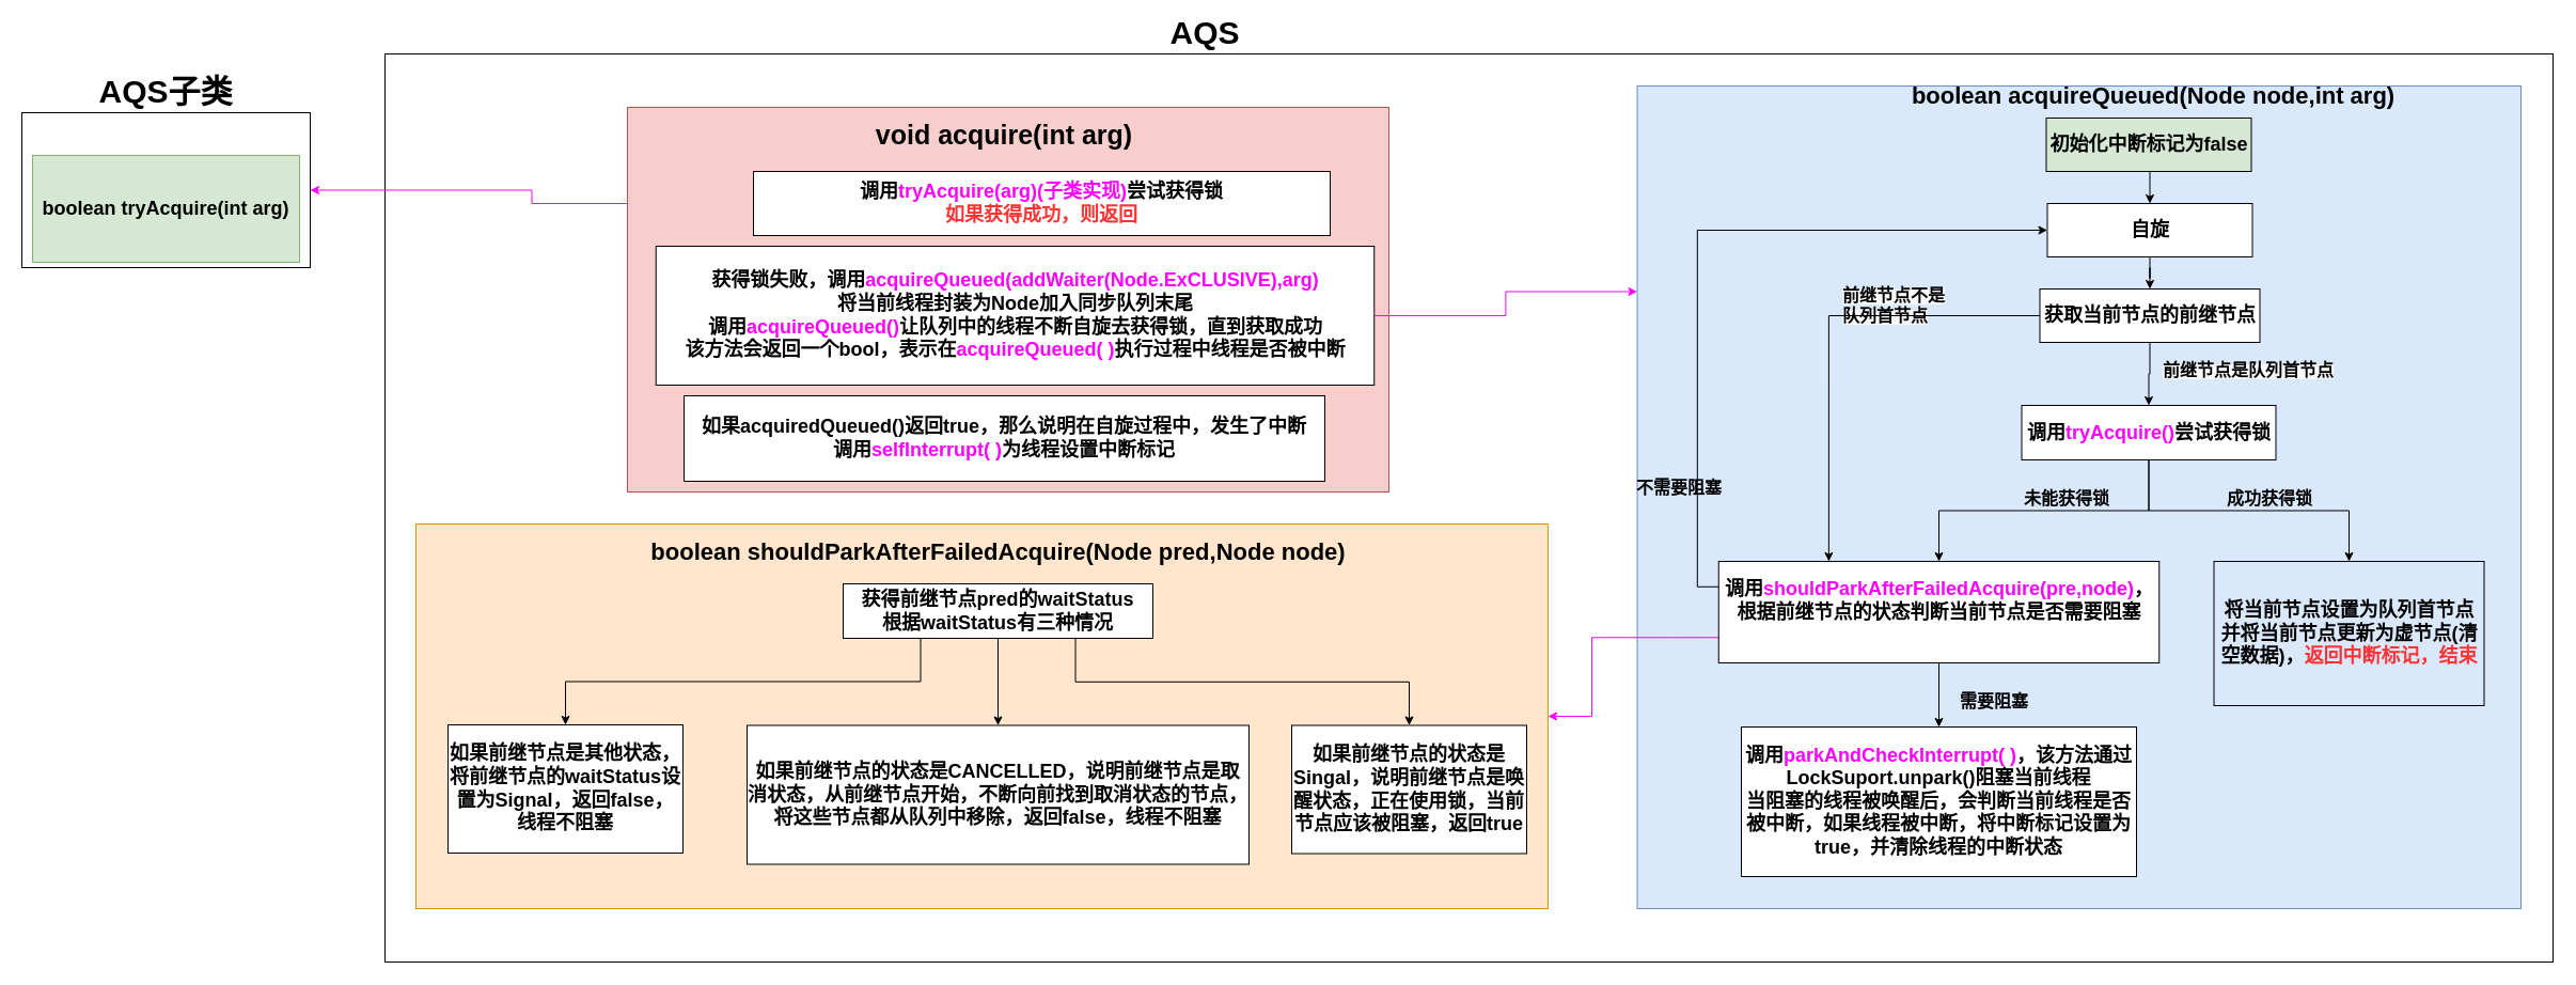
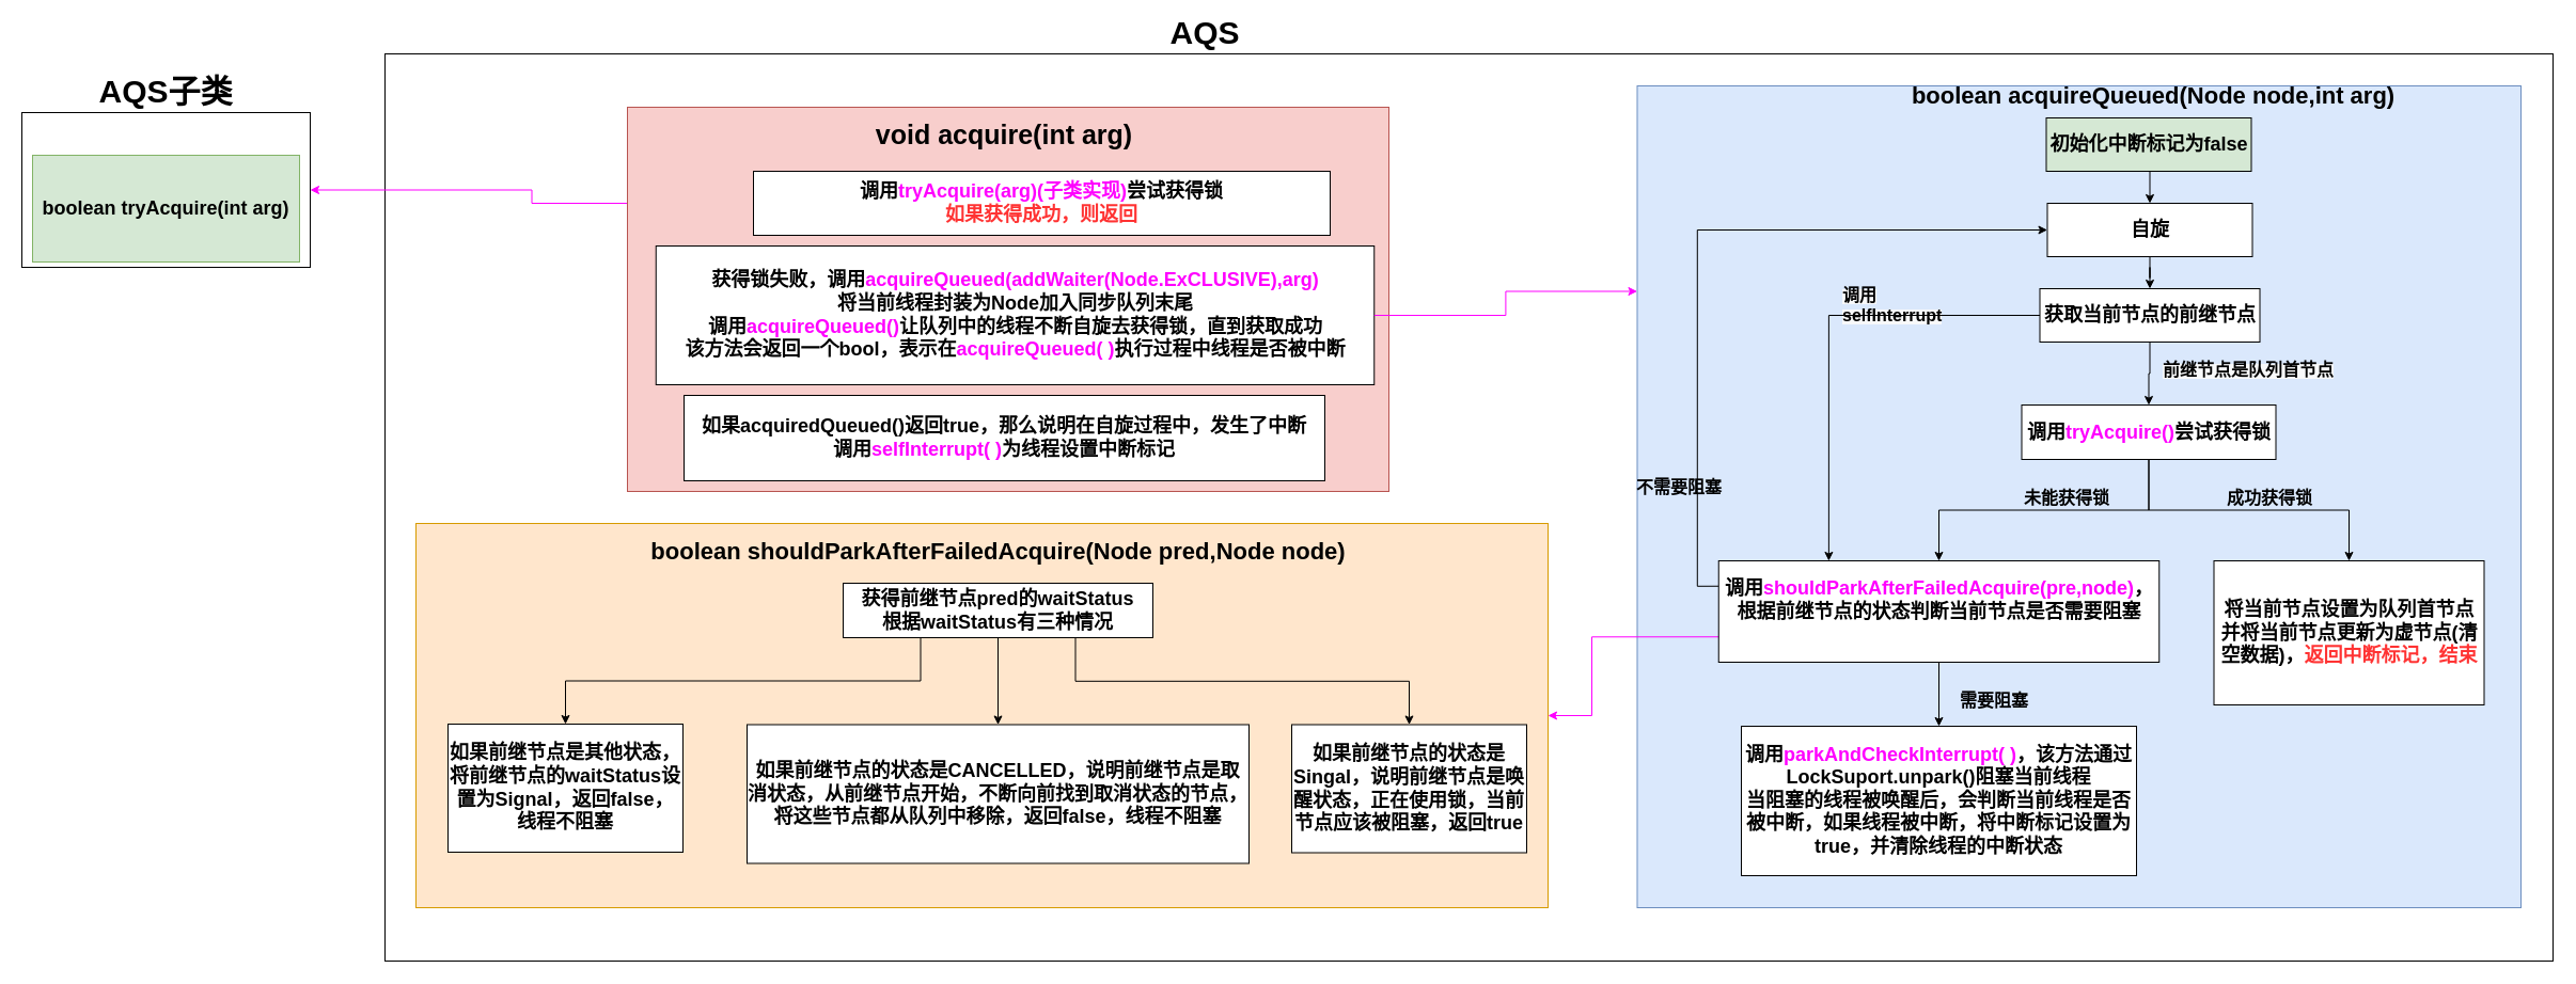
  <mxCell id="0" />
  <mxCell id="1" parent="0" />
  <mxCell id="2" value="" style="rounded=0;whiteSpace=wrap;html=1;" parent="1" vertex="1"><mxGeometry x="360" y="50" width="2030" height="850" as="geometry" /></mxCell>
  <mxCell id="3" value="&lt;b&gt;&lt;font style=&quot;font-size: 30px&quot;&gt;AQS&lt;/font&gt;&lt;/b&gt;" style="text;html=1;strokeColor=none;fillColor=none;align=center;verticalAlign=middle;whiteSpace=wrap;rounded=0;" parent="1" vertex="1"><mxGeometry x="1108" y="20" width="40" height="20" as="geometry" /></mxCell>
  <mxCell id="4" style="edgeStyle=orthogonalEdgeStyle;rounded=0;orthogonalLoop=1;jettySize=auto;html=1;exitX=0;exitY=0.5;exitDx=0;exitDy=0;fillColor=#0050ef;strokeColor=#FF00FF;" parent="1" source="44" target="16" edge="1"><mxGeometry relative="1" as="geometry" /></mxCell>
  <mxCell id="5" value="" style="group" parent="1" vertex="1" connectable="0"><mxGeometry x="389" y="490" width="1060" height="360" as="geometry" /></mxCell>
  <mxCell id="6" value="" style="rounded=0;whiteSpace=wrap;html=1;fillColor=#ffe6cc;strokeColor=#d79b00;" parent="5" vertex="1"><mxGeometry width="1060" height="360" as="geometry" /></mxCell>
  <mxCell id="7" value="&lt;b&gt;&lt;font style=&quot;font-size: 22px&quot;&gt;boolean shouldParkAfterFailedAcquire(Node pred,Node node)&lt;/font&gt;&lt;/b&gt;" style="text;html=1;strokeColor=none;fillColor=none;align=center;verticalAlign=middle;whiteSpace=wrap;rounded=0;" parent="5" vertex="1"><mxGeometry x="201.5" y="17" width="687" height="20" as="geometry" /></mxCell>
  <mxCell id="8" value="&lt;span style=&quot;font-size: 18px&quot;&gt;&lt;b&gt;获得前继节点pred的waitStatus&lt;br&gt;根据waitStatus有三种情况&lt;br&gt;&lt;/b&gt;&lt;/span&gt;" style="rounded=0;whiteSpace=wrap;html=1;" parent="5" vertex="1"><mxGeometry x="400" y="56" width="290" height="51" as="geometry" /></mxCell>
  <mxCell id="9" value="&lt;span style=&quot;font-size: 18px&quot;&gt;&lt;b&gt;如果前继节点的状态是Singal，说明前继节点是唤醒状态，正在使用锁，当前节点应该被阻塞，返回true&lt;/b&gt;&lt;/span&gt;" style="rounded=0;whiteSpace=wrap;html=1;" parent="5" vertex="1"><mxGeometry x="820" y="188.5" width="220" height="120" as="geometry" /></mxCell>
  <mxCell id="10" style="edgeStyle=orthogonalEdgeStyle;rounded=0;orthogonalLoop=1;jettySize=auto;html=1;exitX=0.75;exitY=1;exitDx=0;exitDy=0;entryX=0.5;entryY=0;entryDx=0;entryDy=0;" parent="5" source="8" target="9" edge="1"><mxGeometry relative="1" as="geometry" /></mxCell>
  <mxCell id="11" value="&lt;span style=&quot;font-size: 18px&quot;&gt;&lt;b&gt;如果前继节点的状态是CANCELLED，说明前继节点是取消状态，从前继节点开始，不断向前找到取消状态的节点，将这些节点都从队列中移除，返回false，线程不阻塞&lt;/b&gt;&lt;/span&gt;" style="rounded=0;whiteSpace=wrap;html=1;" parent="5" vertex="1"><mxGeometry x="310" y="188.5" width="470" height="130" as="geometry" /></mxCell>
  <mxCell id="12" style="edgeStyle=orthogonalEdgeStyle;rounded=0;orthogonalLoop=1;jettySize=auto;html=1;exitX=0.5;exitY=1;exitDx=0;exitDy=0;entryX=0.5;entryY=0;entryDx=0;entryDy=0;" parent="5" source="8" target="11" edge="1"><mxGeometry relative="1" as="geometry" /></mxCell>
  <mxCell id="13" value="&lt;span style=&quot;font-size: 18px&quot;&gt;&lt;b&gt;如果前继节点是其他状态，将前继节点的waitStatus设置为Signal，返回false，&lt;/b&gt;&lt;/span&gt;&lt;b style=&quot;font-size: 18px&quot;&gt;线程不阻塞&lt;/b&gt;" style="rounded=0;whiteSpace=wrap;html=1;" parent="5" vertex="1"><mxGeometry x="30" y="188" width="220" height="120" as="geometry" /></mxCell>
  <mxCell id="14" style="edgeStyle=orthogonalEdgeStyle;rounded=0;orthogonalLoop=1;jettySize=auto;html=1;exitX=0.25;exitY=1;exitDx=0;exitDy=0;entryX=0.5;entryY=0;entryDx=0;entryDy=0;" parent="5" source="8" target="13" edge="1"><mxGeometry relative="1" as="geometry" /></mxCell>
  <mxCell id="15" value="" style="group" parent="1" vertex="1" connectable="0"><mxGeometry x="20" y="80" width="270" height="170" as="geometry" /></mxCell>
  <mxCell id="16" value="" style="rounded=0;whiteSpace=wrap;html=1;" parent="15" vertex="1"><mxGeometry y="25" width="270" height="145" as="geometry" /></mxCell>
  <mxCell id="17" value="&lt;b&gt;&lt;font style=&quot;font-size: 30px&quot;&gt;AQS子类&lt;/font&gt;&lt;/b&gt;" style="text;html=1;strokeColor=none;fillColor=none;align=center;verticalAlign=middle;whiteSpace=wrap;rounded=0;" parent="15" vertex="1"><mxGeometry x="65" width="140" height="10" as="geometry" /></mxCell>
  <mxCell id="18" value="&lt;b&gt;&lt;font style=&quot;font-size: 18px&quot;&gt;boolean tryAcquire(int arg)&lt;/font&gt;&lt;/b&gt;" style="rounded=0;whiteSpace=wrap;html=1;fillColor=#d5e8d4;strokeColor=#82b366;" parent="15" vertex="1"><mxGeometry x="10" y="65" width="250" height="100" as="geometry" /></mxCell>
  <mxCell id="19" value="" style="rounded=0;whiteSpace=wrap;html=1;fillColor=#dae8fc;strokeColor=#6c8ebf;" parent="1" vertex="1"><mxGeometry x="1532.5" y="80" width="827.5" height="770" as="geometry" /></mxCell>
  <mxCell id="20" value="&lt;b&gt;&lt;font style=&quot;font-size: 22px&quot;&gt;&amp;nbsp;boolean acquireQueued(Node node,int arg)&lt;/font&gt;&lt;/b&gt;" style="text;html=1;strokeColor=none;fillColor=none;align=center;verticalAlign=middle;whiteSpace=wrap;rounded=0;" parent="1" vertex="1"><mxGeometry x="1770.5" y="80" width="484" height="20" as="geometry" /></mxCell>
  <mxCell id="21" value="&lt;b&gt;&lt;font style=&quot;font-size: 18px&quot;&gt;获取当前节点的前继节点&lt;/font&gt;&lt;/b&gt;" style="rounded=0;whiteSpace=wrap;html=1;" parent="1" vertex="1"><mxGeometry x="1909.5" y="270" width="206" height="50" as="geometry" /></mxCell>
  <mxCell id="22" style="edgeStyle=orthogonalEdgeStyle;rounded=0;orthogonalLoop=1;jettySize=auto;html=1;exitX=0.5;exitY=1;exitDx=0;exitDy=0;" parent="1" source="23" target="21" edge="1"><mxGeometry x="1062.5" y="110" as="geometry" /></mxCell>
  <mxCell id="23" value="&lt;b&gt;&lt;font style=&quot;font-size: 18px&quot;&gt;自旋&lt;/font&gt;&lt;/b&gt;" style="rounded=0;whiteSpace=wrap;html=1;" parent="1" vertex="1"><mxGeometry x="1916.5" y="190" width="192" height="50" as="geometry" /></mxCell>
- <mxCell id="24" value="&lt;b style=&quot;color: rgb(0 , 0 , 0) ; font-family: &amp;#34;helvetica&amp;#34; ; font-size: 12px ; font-style: normal ; letter-spacing: normal ; text-align: center ; text-indent: 0px ; text-transform: none ; word-spacing: 0px ; background-color: rgb(248 , 249 , 250)&quot;&gt;&lt;font style=&quot;font-size: 16px&quot;&gt;前继节点不是队列首节点&lt;/font&gt;&lt;/b&gt;" style="text;whiteSpace=wrap;html=1;" parent="1" vertex="1"><mxGeometry x="1722.5" y="260" width="100" height="40" as="geometry" /></mxCell>
+ <mxCell id="24" value="&lt;b style=&quot;color: rgb(0 , 0 , 0) ; font-family: &amp;#34;helvetica&amp;#34; ; font-size: 12px ; font-style: normal ; letter-spacing: normal ; text-align: center ; text-indent: 0px ; text-transform: none ; word-spacing: 0px ; background-color: rgb(248 , 249 , 250)&quot;&gt;&lt;font style=&quot;font-size: 16px&quot;&gt;调用selfInterrupt&lt;/font&gt;&lt;/b&gt;" style="text;whiteSpace=wrap;html=1;" parent="1" vertex="1"><mxGeometry x="1722.5" y="260" width="100" height="40" as="geometry" /></mxCell>
  <mxCell id="25" value="&lt;span style=&quot;font-size: 18px&quot;&gt;&lt;b&gt;调用&lt;font color=&quot;#ff00ff&quot; style=&quot;font-size: 18px&quot;&gt;tryAcquire()&lt;/font&gt;尝试获得锁&lt;/b&gt;&lt;/span&gt;" style="rounded=0;whiteSpace=wrap;html=1;" parent="1" vertex="1"><mxGeometry x="1892.5" y="379" width="238" height="51" as="geometry" /></mxCell>
  <mxCell id="26" style="edgeStyle=orthogonalEdgeStyle;rounded=0;orthogonalLoop=1;jettySize=auto;html=1;exitX=0.5;exitY=1;exitDx=0;exitDy=0;entryX=0.5;entryY=0;entryDx=0;entryDy=0;" parent="1" source="21" target="25" edge="1"><mxGeometry x="1062.5" y="110" as="geometry" /></mxCell>
  <mxCell id="27" value="&lt;b style=&quot;color: rgb(0 , 0 , 0) ; font-family: &amp;#34;helvetica&amp;#34; ; font-size: 12px ; font-style: normal ; letter-spacing: normal ; text-align: center ; text-indent: 0px ; text-transform: none ; word-spacing: 0px ; background-color: rgb(248 , 249 , 250)&quot;&gt;&lt;font style=&quot;font-size: 16px&quot;&gt;前继节点是队列首节点&lt;/font&gt;&lt;/b&gt;" style="text;whiteSpace=wrap;html=1;" parent="1" vertex="1"><mxGeometry x="2022.5" y="330" width="170" height="30" as="geometry" /></mxCell>
- <mxCell id="28" value="&lt;b style=&quot;font-size: 18px&quot;&gt;&lt;font style=&quot;font-size: 18px&quot;&gt;将当前节点设置为队列首节点&lt;br&gt;并将当前节点更新为虚节点(清空数据)，&lt;font color=&quot;#ff3333&quot;&gt;返回中断标记，结束&lt;/font&gt;&lt;br&gt;&lt;/font&gt;&lt;/b&gt;" style="rounded=0;whiteSpace=wrap;html=1;fillColor=#dae8fc;" parent="1" vertex="1"><mxGeometry x="2072.5" y="525" width="253" height="135" as="geometry" /></mxCell>
+ <mxCell id="28" value="&lt;b style=&quot;font-size: 18px&quot;&gt;&lt;font style=&quot;font-size: 18px&quot;&gt;将当前节点设置为队列首节点&lt;br&gt;并将当前节点更新为虚节点(清空数据)，&lt;font color=&quot;#ff3333&quot;&gt;返回中断标记，结束&lt;/font&gt;&lt;br&gt;&lt;/font&gt;&lt;/b&gt;" style="rounded=0;whiteSpace=wrap;html=1;" parent="1" vertex="1"><mxGeometry x="2072.5" y="525" width="253" height="135" as="geometry" /></mxCell>
  <mxCell id="29" style="edgeStyle=orthogonalEdgeStyle;rounded=0;orthogonalLoop=1;jettySize=auto;html=1;exitX=0.5;exitY=1;exitDx=0;exitDy=0;entryX=0.5;entryY=0;entryDx=0;entryDy=0;" parent="1" source="25" target="28" edge="1"><mxGeometry x="1062.5" y="110" as="geometry" /></mxCell>
  <mxCell id="30" value="&lt;div style=&quot;text-align: center&quot;&gt;&lt;span style=&quot;font-size: 16px&quot;&gt;&lt;font face=&quot;helvetica&quot;&gt;&lt;b&gt;成功获得锁&lt;/b&gt;&lt;/font&gt;&lt;/span&gt;&lt;/div&gt;" style="text;whiteSpace=wrap;html=1;" parent="1" vertex="1"><mxGeometry x="2082.5" y="450" width="100" height="31" as="geometry" /></mxCell>
  <mxCell id="31" style="edgeStyle=orthogonalEdgeStyle;rounded=0;orthogonalLoop=1;jettySize=auto;html=1;exitX=0;exitY=0.25;exitDx=0;exitDy=0;entryX=0;entryY=0.5;entryDx=0;entryDy=0;" parent="1" source="33" target="23" edge="1"><mxGeometry relative="1" as="geometry" /></mxCell>
  <mxCell id="32" style="edgeStyle=orthogonalEdgeStyle;rounded=0;orthogonalLoop=1;jettySize=auto;html=1;exitX=0;exitY=0.75;exitDx=0;exitDy=0;strokeColor=#FF00FF;" parent="1" source="33" target="6" edge="1"><mxGeometry relative="1" as="geometry"><Array as="points"><mxPoint x="1490" y="596" /><mxPoint x="1490" y="670" /></Array></mxGeometry></mxCell>
  <mxCell id="33" value="&lt;b style=&quot;font-size: 18px&quot;&gt;&lt;font style=&quot;font-size: 18px&quot;&gt;调用&lt;font color=&quot;#ff00ff&quot; style=&quot;font-size: 18px&quot;&gt;shouldParkAfterFailedAcquire(pre,node)&lt;/font&gt;，根据前继节点的状态判断当前节点是否需要阻塞&lt;br&gt;&lt;br&gt;&lt;/font&gt;&lt;/b&gt;" style="rounded=0;whiteSpace=wrap;html=1;" parent="1" vertex="1"><mxGeometry x="1608.75" y="525" width="412.5" height="95" as="geometry" /></mxCell>
  <mxCell id="34" style="edgeStyle=orthogonalEdgeStyle;rounded=0;orthogonalLoop=1;jettySize=auto;html=1;exitX=0;exitY=0.5;exitDx=0;exitDy=0;entryX=0.25;entryY=0;entryDx=0;entryDy=0;" parent="1" source="21" target="33" edge="1"><mxGeometry x="1060" y="110" as="geometry" /></mxCell>
  <mxCell id="35" style="edgeStyle=orthogonalEdgeStyle;rounded=0;orthogonalLoop=1;jettySize=auto;html=1;exitX=0.5;exitY=1;exitDx=0;exitDy=0;entryX=0.5;entryY=0;entryDx=0;entryDy=0;" parent="1" source="25" target="33" edge="1"><mxGeometry x="1062.5" y="110" as="geometry" /></mxCell>
  <mxCell id="36" value="&lt;div style=&quot;text-align: center&quot;&gt;&lt;span style=&quot;font-size: 16px&quot;&gt;&lt;font face=&quot;helvetica&quot;&gt;&lt;b&gt;不需要阻塞&lt;/b&gt;&lt;/font&gt;&lt;/span&gt;&lt;/div&gt;" style="text;whiteSpace=wrap;html=1;" parent="1" vertex="1"><mxGeometry x="1530" y="440" width="100" height="31" as="geometry" /></mxCell>
  <mxCell id="37" value="&lt;div style=&quot;text-align: center&quot;&gt;&lt;span style=&quot;font-size: 16px&quot;&gt;&lt;font face=&quot;helvetica&quot;&gt;&lt;b&gt;未能获得锁&lt;/b&gt;&lt;/font&gt;&lt;/span&gt;&lt;/div&gt;" style="text;whiteSpace=wrap;html=1;" parent="1" vertex="1"><mxGeometry x="1892.5" y="450" width="100" height="31" as="geometry" /></mxCell>
  <mxCell id="38" value="&lt;b style=&quot;font-size: 18px&quot;&gt;&lt;font style=&quot;font-size: 18px&quot;&gt;调用&lt;font color=&quot;#ff00ff&quot; style=&quot;font-size: 18px&quot;&gt;parkAndCheckInterrupt( )&lt;/font&gt;，该方法通过LockSuport.unpark()阻塞当前线程&lt;br&gt;当阻塞的线程被唤醒后，会判断当前线程是否被中断，如果线程被中断，将中断标记设置为true，并清除线程的中断状态&lt;br&gt;&lt;/font&gt;&lt;/b&gt;" style="rounded=0;whiteSpace=wrap;html=1;" parent="1" vertex="1"><mxGeometry x="1630" y="680" width="370" height="140" as="geometry" /></mxCell>
  <mxCell id="39" style="edgeStyle=orthogonalEdgeStyle;rounded=0;orthogonalLoop=1;jettySize=auto;html=1;exitX=0.5;exitY=1;exitDx=0;exitDy=0;entryX=0.5;entryY=0;entryDx=0;entryDy=0;" parent="1" source="33" target="38" edge="1"><mxGeometry x="1062.5" y="110" as="geometry" /></mxCell>
  <mxCell id="40" value="&lt;div style=&quot;text-align: center&quot;&gt;&lt;span style=&quot;font-size: 16px&quot;&gt;&lt;font face=&quot;helvetica&quot;&gt;&lt;b&gt;需要阻塞&lt;/b&gt;&lt;/font&gt;&lt;/span&gt;&lt;/div&gt;" style="text;whiteSpace=wrap;html=1;" parent="1" vertex="1"><mxGeometry x="1832.5" y="640" width="100" height="31" as="geometry" /></mxCell>
  <mxCell id="41" value="" style="group" parent="1" vertex="1" connectable="0"><mxGeometry x="630" y="100" width="710" height="360" as="geometry" /></mxCell>
  <mxCell id="42" value="" style="rounded=0;whiteSpace=wrap;html=1;fillColor=#f8cecc;strokeColor=#b85450;" parent="41" vertex="1"><mxGeometry x="-43" width="713" height="360" as="geometry" /></mxCell>
  <mxCell id="43" value="&lt;b&gt;&lt;font style=&quot;font-size: 25px&quot;&gt;void acquire(int arg)&lt;/font&gt;&lt;/b&gt;" style="text;html=1;strokeColor=none;fillColor=none;align=center;verticalAlign=middle;whiteSpace=wrap;rounded=0;" parent="41" vertex="1"><mxGeometry x="140" y="15" width="340" height="20" as="geometry" /></mxCell>
  <mxCell id="44" value="&lt;b style=&quot;font-size: 18px&quot;&gt;调用&lt;font color=&quot;#ff00ff&quot; style=&quot;font-size: 18px&quot;&gt;tryAcquire(arg)(子类实现)&lt;/font&gt;尝试获得锁&lt;br&gt;&lt;font color=&quot;#ff3333&quot; style=&quot;font-size: 18px&quot;&gt;如果获得成功，&lt;font style=&quot;font-size: 18px&quot;&gt;则返回&lt;/font&gt;&lt;/font&gt;&lt;/b&gt;" style="rounded=0;whiteSpace=wrap;html=1;" parent="41" vertex="1"><mxGeometry x="75" y="60" width="540" height="60" as="geometry" /></mxCell>
  <mxCell id="45" value="&lt;b style=&quot;font-size: 18px&quot;&gt;&lt;font style=&quot;font-size: 18px&quot;&gt;获得锁失败，调用&lt;font color=&quot;#ff00ff&quot; style=&quot;font-size: 18px&quot;&gt;acquireQueued(addWaiter(Node.ExCLUSIVE),arg)&lt;/font&gt;&lt;br&gt;将当前线程封装为Node加入同步队列末尾&lt;br&gt;&lt;/font&gt;&lt;/b&gt;&lt;b style=&quot;font-size: 18px&quot;&gt;调用&lt;font color=&quot;#ff00ff&quot;&gt;acquireQueued()&lt;/font&gt;让队列中的线程不断自旋去获得锁，直到获取成功&lt;br&gt;&lt;/b&gt;&lt;b style=&quot;font-size: 18px&quot;&gt;&lt;font style=&quot;font-size: 18px&quot;&gt;该方法会返回一个bool，表示在&lt;font color=&quot;#ff00ff&quot;&gt;acquireQueued( )&lt;/font&gt;执行过程中线程是否被中断&lt;br&gt;&lt;/font&gt;&lt;/b&gt;" style="rounded=0;whiteSpace=wrap;html=1;" parent="41" vertex="1"><mxGeometry x="-16.25" y="130" width="672.5" height="130" as="geometry" /></mxCell>
  <mxCell id="46" value="&lt;b style=&quot;font-size: 18px&quot;&gt;如果acquiredQueued()返回true，那么说明在自旋过程中，发生了中断&lt;br&gt;调用&lt;font color=&quot;#ff00ff&quot;&gt;selfInterrupt( )&lt;/font&gt;为线程设置中断标记&lt;br&gt;&lt;/b&gt;" style="rounded=0;whiteSpace=wrap;html=1;" parent="41" vertex="1"><mxGeometry x="10" y="270" width="600" height="80" as="geometry" /></mxCell>
  <mxCell id="47" style="edgeStyle=orthogonalEdgeStyle;rounded=0;orthogonalLoop=1;jettySize=auto;html=1;exitX=1;exitY=0.5;exitDx=0;exitDy=0;entryX=0;entryY=0.25;entryDx=0;entryDy=0;strokeColor=#FF00FF;" parent="1" source="45" target="19" edge="1"><mxGeometry relative="1" as="geometry" /></mxCell>
  <mxCell id="48" style="edgeStyle=orthogonalEdgeStyle;rounded=0;orthogonalLoop=1;jettySize=auto;html=1;exitX=0.5;exitY=1;exitDx=0;exitDy=0;entryX=0.5;entryY=0;entryDx=0;entryDy=0;strokeColor=#000000;" parent="1" source="49" target="23" edge="1"><mxGeometry relative="1" as="geometry" /></mxCell>
  <mxCell id="49" value="&lt;b&gt;&lt;font style=&quot;font-size: 18px&quot;&gt;初始化中断标记为false&lt;/font&gt;&lt;/b&gt;" style="rounded=0;whiteSpace=wrap;html=1;fillColor=#d5e8d4;" parent="1" vertex="1"><mxGeometry x="1915.5" y="110" width="192" height="50" as="geometry" /></mxCell>
